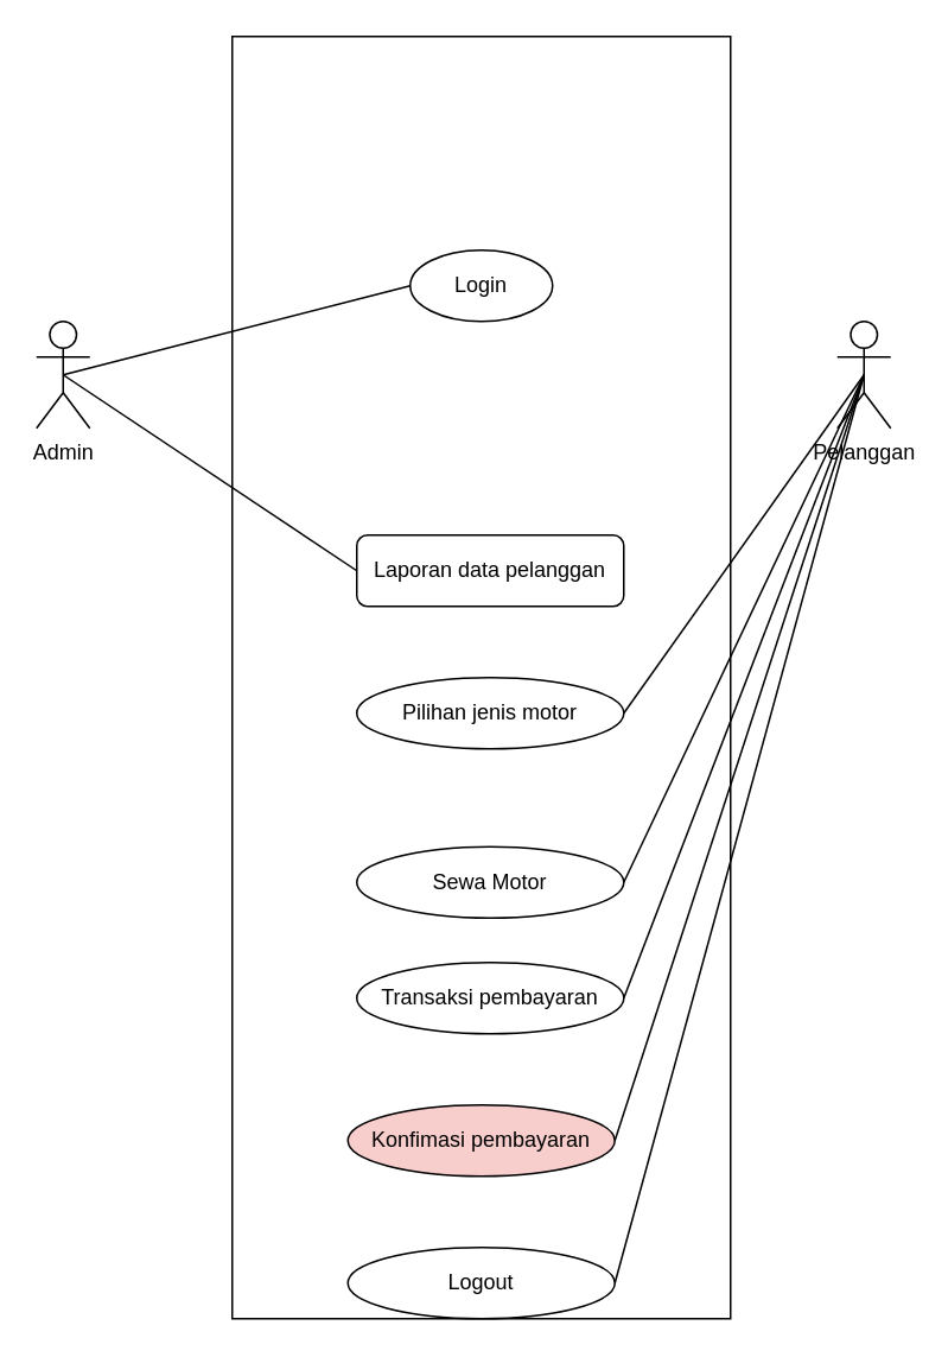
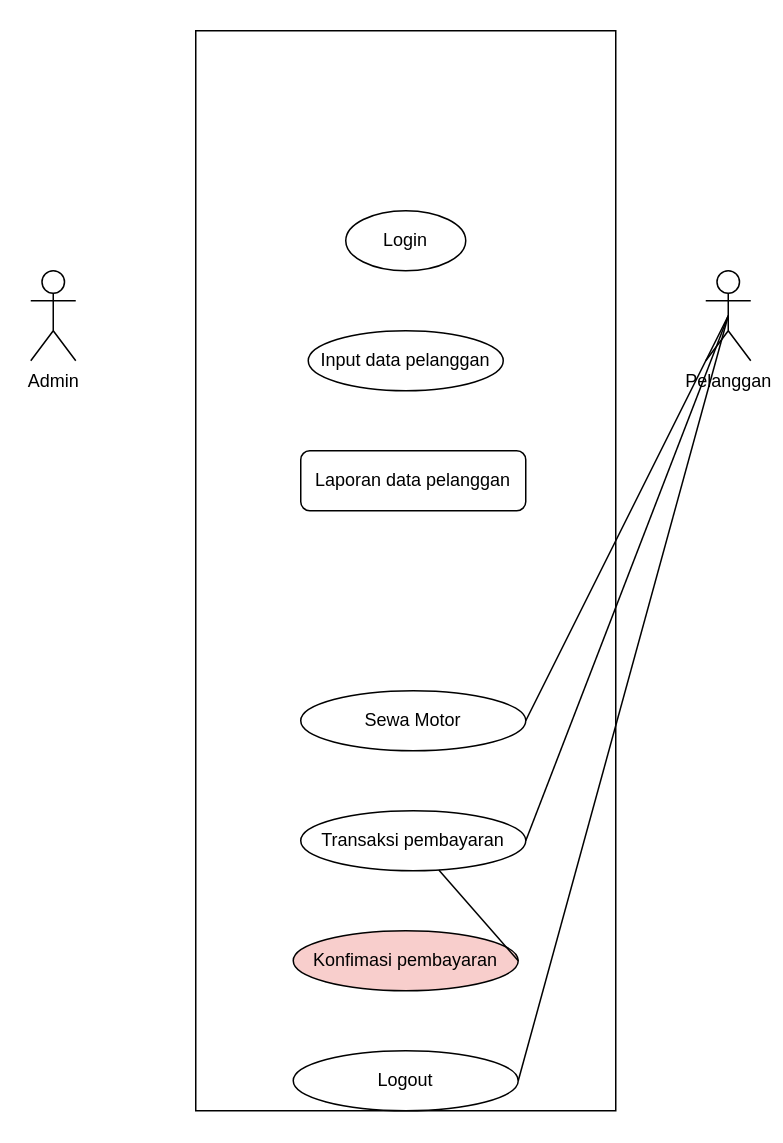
  <mxCell id="0" />
  <mxCell id="1" parent="0" />
  <mxCell id="2" value="&lt;div&gt;&lt;br&gt;&lt;/div&gt;&lt;div&gt;&lt;br&gt;&lt;/div&gt;" style="html=1;whiteSpace=wrap;fillColor=none;" vertex="1" parent="1"><mxGeometry x="130" y="20" width="280" height="720" as="geometry" /></mxCell>
  <mxCell id="3" value="Login" style="ellipse;whiteSpace=wrap;html=1;" vertex="1" parent="1"><mxGeometry x="230" y="140" width="80" height="40" as="geometry" /></mxCell>
+ <mxCell id="4" value="Input data pelanggan" style="ellipse;whiteSpace=wrap;html=1;" vertex="1" parent="1"><mxGeometry x="205" y="220" width="130" height="40" as="geometry" /></mxCell>
  <mxCell id="5" value="Laporan data pelanggan" style="whiteSpace=wrap;html=1;rounded=1;" vertex="1" parent="1"><mxGeometry x="200" y="300" width="150" height="40" as="geometry" /></mxCell>
- <mxCell id="6" value="Pilihan jenis motor" style="ellipse;whiteSpace=wrap;html=1;" vertex="1" parent="1"><mxGeometry x="200" y="380" width="150" height="40" as="geometry" /></mxCell>
- <mxCell id="7" value="Sewa Motor" style="ellipse;whiteSpace=wrap;html=1;" vertex="1" parent="1"><mxGeometry x="200" y="475" width="150" height="40" as="geometry" /></mxCell>
+ <mxCell id="7" value="Sewa Motor" style="ellipse;whiteSpace=wrap;html=1;" vertex="1" parent="1"><mxGeometry x="200" y="460" width="150" height="40" as="geometry" /></mxCell>
  <mxCell id="8" value="Transaksi pembayaran" style="ellipse;whiteSpace=wrap;html=1;" vertex="1" parent="1"><mxGeometry x="200" y="540" width="150" height="40" as="geometry" /></mxCell>
  <mxCell id="9" value="Konfimasi pembayaran" style="ellipse;whiteSpace=wrap;html=1;fillColor=#f8cecc;" vertex="1" parent="1"><mxGeometry x="195" y="620" width="150" height="40" as="geometry" /></mxCell>
  <mxCell id="10" value="Logout" style="ellipse;whiteSpace=wrap;html=1;" vertex="1" parent="1"><mxGeometry x="195" y="700" width="150" height="40" as="geometry" /></mxCell>
  <mxCell id="11" value="Admin" style="shape=umlActor;verticalLabelPosition=bottom;verticalAlign=top;html=1;" vertex="1" parent="1"><mxGeometry x="20" y="180" width="30" height="60" as="geometry" /></mxCell>
  <mxCell id="12" value="Pelanggan" style="shape=umlActor;verticalLabelPosition=bottom;verticalAlign=top;html=1;" vertex="1" parent="1"><mxGeometry x="470" y="180" width="30" height="60" as="geometry" /></mxCell>
- <mxCell id="13" value="" style="endArrow=none;html=1;rounded=0;entryX=0;entryY=0.5;entryDx=0;entryDy=0;exitX=0.5;exitY=0.5;exitDx=0;exitDy=0;exitPerimeter=0;" edge="1" parent="1" source="11" target="3"><mxGeometry width="50" height="50" relative="1" as="geometry"><mxPoint x="30" y="400" as="sourcePoint" /><mxPoint x="80" y="350" as="targetPoint" /><Array as="points" /></mxGeometry></mxCell>
- <mxCell id="14" value="" style="endArrow=none;html=1;rounded=0;entryX=0;entryY=0.5;entryDx=0;entryDy=0;exitX=0.5;exitY=0.5;exitDx=0;exitDy=0;exitPerimeter=0;" edge="1" parent="1" source="11" target="5"><mxGeometry width="50" height="50" relative="1" as="geometry"><mxPoint x="30" y="400" as="sourcePoint" /><mxPoint x="80" y="350" as="targetPoint" /></mxGeometry></mxCell>
- <mxCell id="15" value="" style="endArrow=none;html=1;rounded=0;entryX=0.5;entryY=0.5;entryDx=0;entryDy=0;exitX=1;exitY=0.5;exitDx=0;exitDy=0;entryPerimeter=0;" edge="1" parent="1" source="6" target="12"><mxGeometry width="50" height="50" relative="1" as="geometry"><mxPoint x="320" y="101" as="sourcePoint" /><mxPoint x="495" y="220" as="targetPoint" /></mxGeometry></mxCell>
  <mxCell id="16" value="" style="endArrow=none;html=1;rounded=0;exitX=1;exitY=0.5;exitDx=0;exitDy=0;entryX=0.5;entryY=0.5;entryDx=0;entryDy=0;entryPerimeter=0;" edge="1" parent="1" source="7" target="12"><mxGeometry width="50" height="50" relative="1" as="geometry"><mxPoint x="360" y="410" as="sourcePoint" /><mxPoint x="480" y="210" as="targetPoint" /></mxGeometry></mxCell>
  <mxCell id="17" value="" style="endArrow=none;html=1;rounded=0;exitX=1;exitY=0.5;exitDx=0;exitDy=0;entryX=0.5;entryY=0.5;entryDx=0;entryDy=0;entryPerimeter=0;" edge="1" parent="1" source="8" target="12"><mxGeometry width="50" height="50" relative="1" as="geometry"><mxPoint x="360" y="490" as="sourcePoint" /><mxPoint x="480" y="210" as="targetPoint" /></mxGeometry></mxCell>
- <mxCell id="18" value="" style="endArrow=none;html=1;rounded=0;exitX=1;exitY=0.5;exitDx=0;exitDy=0;entryX=0.5;entryY=0.5;entryDx=0;entryDy=0;entryPerimeter=0;" edge="1" parent="1" source="9" target="12"><mxGeometry width="50" height="50" relative="1" as="geometry"><mxPoint x="360" y="570" as="sourcePoint" /><mxPoint x="495" y="220" as="targetPoint" /></mxGeometry></mxCell>
+ <mxCell id="18" value="" style="endArrow=none;html=1;rounded=0;exitX=1;exitY=0.5;exitDx=0;exitDy=0;" edge="1" parent="1" source="9" target="8"><mxGeometry width="50" height="50" relative="1" as="geometry"><mxPoint x="360" y="570" as="sourcePoint" /><mxPoint x="495" y="220" as="targetPoint" /></mxGeometry></mxCell>
  <mxCell id="19" value="" style="endArrow=none;html=1;rounded=0;exitX=1;exitY=0.5;exitDx=0;exitDy=0;entryX=0.5;entryY=0.5;entryDx=0;entryDy=0;entryPerimeter=0;" edge="1" parent="1" source="10" target="12"><mxGeometry width="50" height="50" relative="1" as="geometry"><mxPoint x="355" y="650" as="sourcePoint" /><mxPoint x="495" y="220" as="targetPoint" /></mxGeometry></mxCell>
